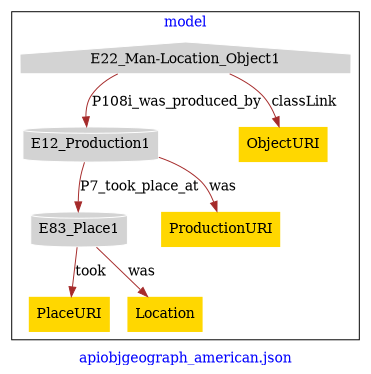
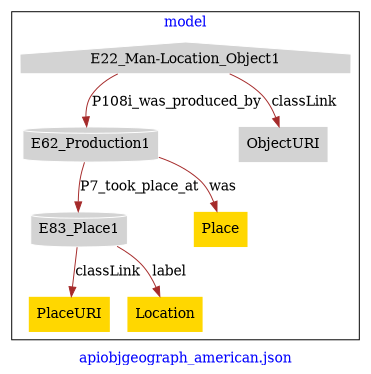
  digraph {
    fontcolor=blue
    label="apiobjgeograph_american.json"
    remincross=true
    node [fillcolor=gold shape=plaintext style=filled]
    edge [color=brown fontcolor=black]
-   n1 [color=white fillcolor=lightgray label=E12_Production1 shape=cylinder]
+   n1 [color=white fillcolor=lightgray label=E62_Production1 shape=cylinder]
    n2 [color=white fillcolor=lightgray label=E83_Place1 shape=cylinder]
    n3 [color=white fillcolor=lightgray label="E22_Man-Location_Object1" shape=house]
    n4 [label=PlaceURI]
-   n5 [label=ObjectURI]
-   n6 [label=ProductionURI]
+   n5 [fillcolor=lightgray label=ObjectURI]
+   n6 [label=Place]
    n7 [label=Location]
    subgraph cluster_1 {
      label=model
      n1
      n2
      n3
      n4
      n5
      n6
      n7
    }
    n1 -> n2 [label=P7_took_place_at]
    n1 -> n6 [label=was]
-   n2 -> n4 [label=took]
-   n2 -> n7 [label=was]
+   n2 -> n4 [label=classLink]
+   n2 -> n7 [label=label]
    n3 -> n1 [label=P108i_was_produced_by]
    n3 -> n5 [label=classLink]
  }
